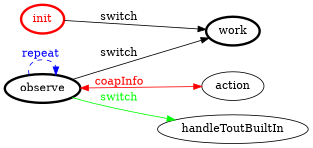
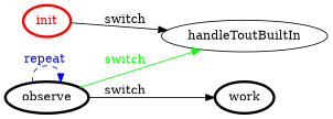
  digraph {
    rankdir=LR
    node [penwidth=3]
    edge [color=black fontcolor=black]
    init [color=red fontcolor=red]
    work [color=black fontcolor=black]
    observe [color=black fontcolor=black]
-   action [penwidth=""]
    handleToutBuiltIn [penwidth=""]
-   init -> work [label=switch]
+   init -> handleToutBuiltIn [label=switch]
    observe -> work [label=switch]
    observe -> observe [color=blue fontcolor=blue label="repeat " style=dashed]
-   observe -> action [color=red dir=both fontcolor=red label=coapInfo]
    observe -> handleToutBuiltIn [color=green fontcolor=green label=switch]
  }
